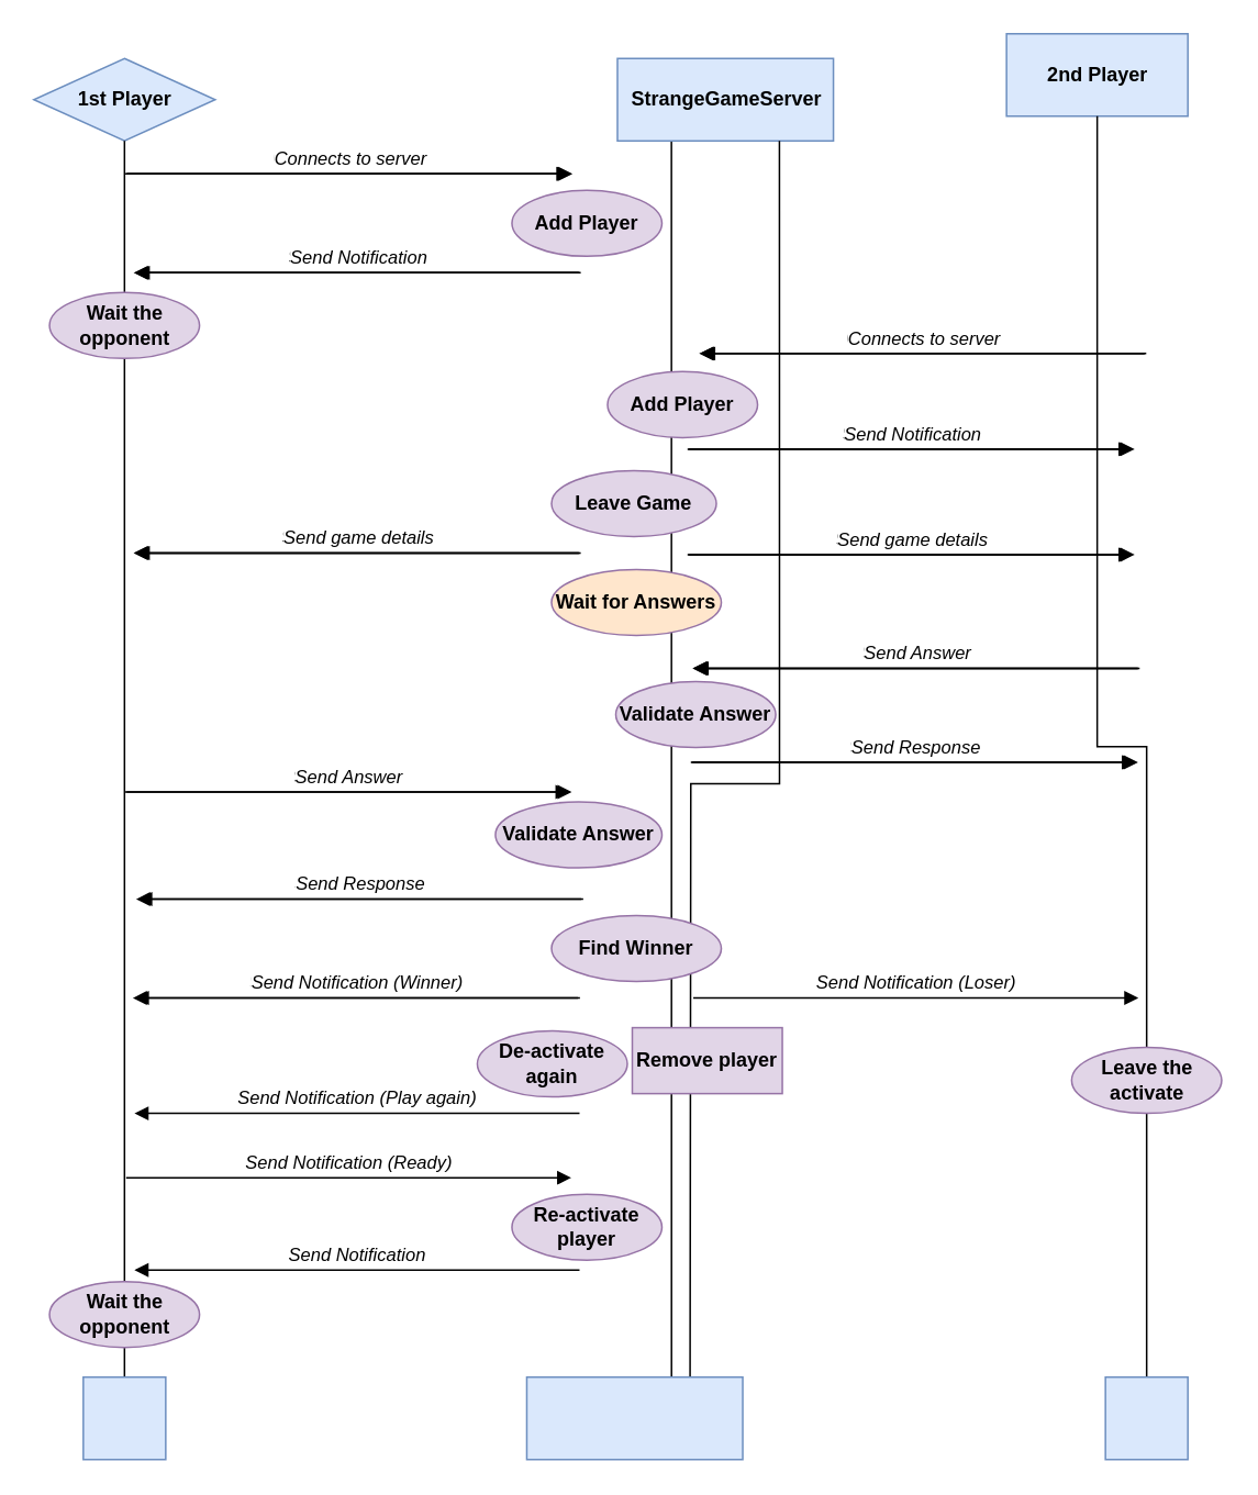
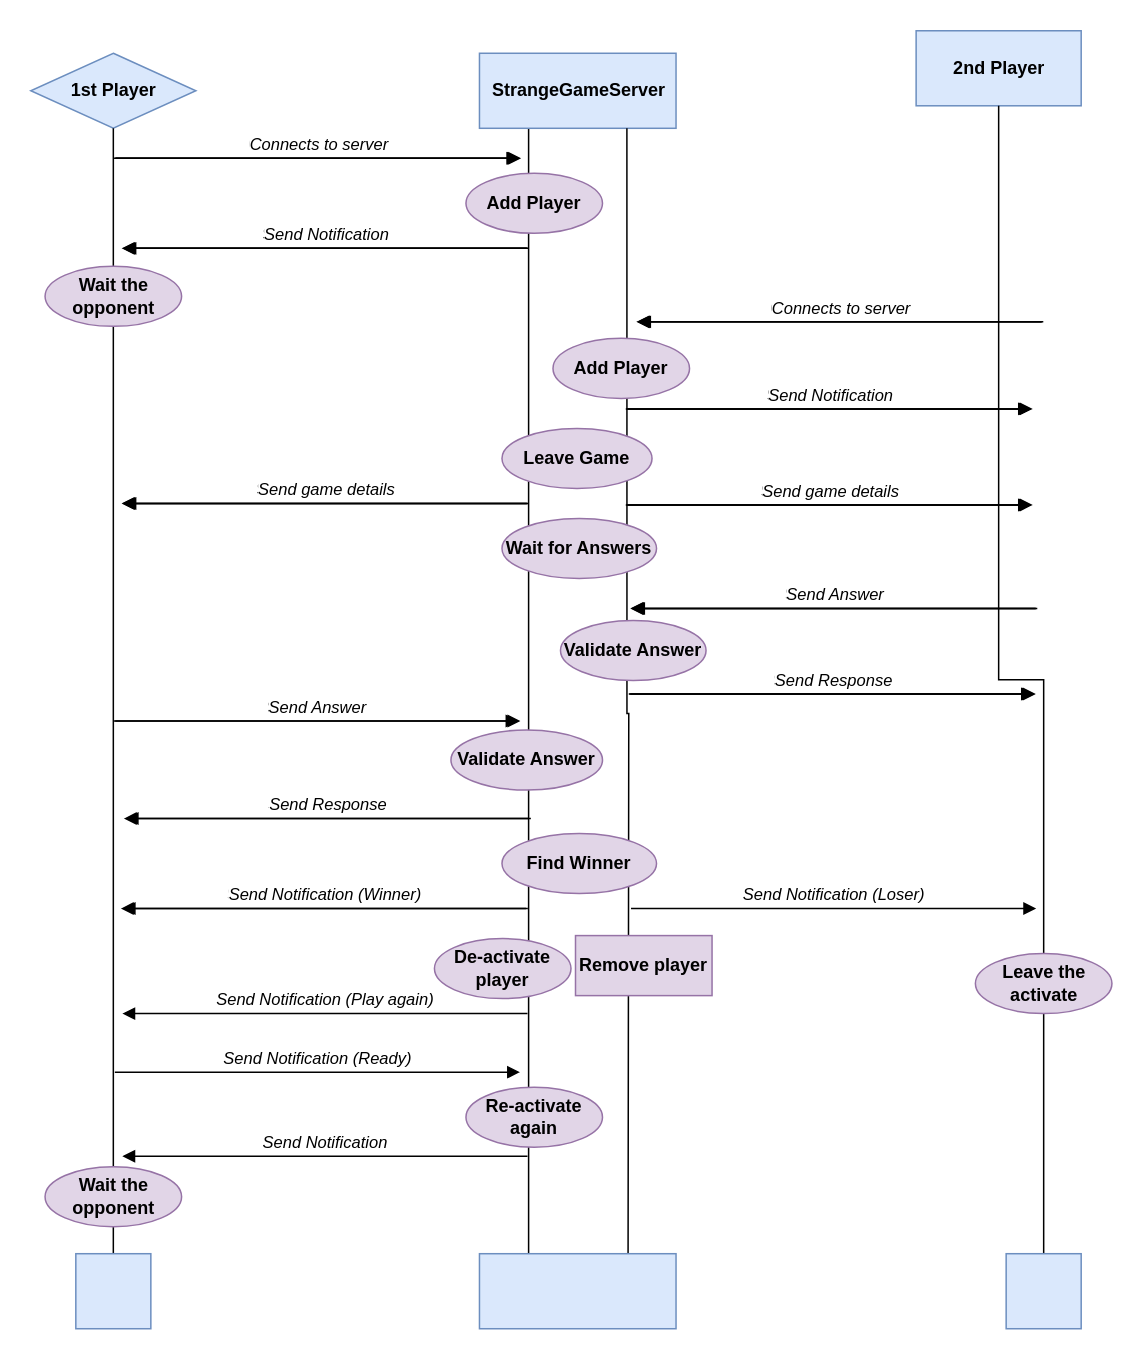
  <mxCell id="0" />
  <mxCell id="1" parent="0" />
  <mxCell id="2" style="edgeStyle=orthogonalEdgeStyle;rounded=0;orthogonalLoop=1;jettySize=auto;html=1;exitX=0.25;exitY=0;exitDx=0;exitDy=0;entryX=0.25;entryY=1;entryDx=0;entryDy=0;endArrow=none;endFill=0;" edge="1" parent="1" source="37" target="4"><mxGeometry relative="1" as="geometry"><mxPoint x="428" y="875" as="sourcePoint" /><mxPoint x="427.25" y="95" as="targetPoint" /><Array as="points"><mxPoint x="352" y="835" /></Array></mxGeometry></mxCell>
  <mxCell id="3" value="1st Player" style="rhombus;html=1;fillColor=#dae8fc;strokeColor=#6c8ebf;fontStyle=1;" vertex="1" parent="1"><mxGeometry x="20" y="35" width="110" height="50" as="geometry" /></mxCell>
- <mxCell id="4" value="StrangeGameServer" style="html=1;fillColor=#dae8fc;strokeColor=#6c8ebf;fontStyle=1" vertex="1" parent="1"><mxGeometry x="374" y="35" width="131" height="50" as="geometry" /></mxCell>
+ <mxCell id="4" value="StrangeGameServer" style="html=1;fillColor=#dae8fc;strokeColor=#6c8ebf;fontStyle=1" vertex="1" parent="1"><mxGeometry x="319" y="35" width="131" height="50" as="geometry" /></mxCell>
  <mxCell id="5" value="2nd Player" style="html=1;fillColor=#dae8fc;strokeColor=#6c8ebf;fontStyle=1" vertex="1" parent="1"><mxGeometry x="610" y="20" width="110" height="50" as="geometry" /></mxCell>
  <mxCell id="6" style="edgeStyle=orthogonalEdgeStyle;rounded=0;orthogonalLoop=1;jettySize=auto;html=1;exitX=0.5;exitY=0;exitDx=0;exitDy=0;entryX=0.5;entryY=1;entryDx=0;entryDy=0;endArrow=none;endFill=0;" edge="1" parent="1" source="7" target="3"><mxGeometry relative="1" as="geometry" /></mxCell>
  <mxCell id="7" value="" style="html=1;fillColor=#dae8fc;strokeColor=#6c8ebf;" vertex="1" parent="1"><mxGeometry x="50" y="835" width="50" height="50" as="geometry" /></mxCell>
  <mxCell id="8" style="edgeStyle=orthogonalEdgeStyle;rounded=0;orthogonalLoop=1;jettySize=auto;html=1;exitX=0.5;exitY=0;exitDx=0;exitDy=0;endArrow=none;endFill=0;" edge="1" parent="1" source="9" target="5"><mxGeometry relative="1" as="geometry" /></mxCell>
  <mxCell id="9" value="" style="html=1;fillColor=#dae8fc;strokeColor=#6c8ebf;" vertex="1" parent="1"><mxGeometry x="670" y="835" width="50" height="50" as="geometry" /></mxCell>
  <mxCell id="10" style="edgeStyle=orthogonalEdgeStyle;rounded=0;orthogonalLoop=1;jettySize=auto;html=1;exitX=0.75;exitY=0;exitDx=0;exitDy=0;entryX=0.75;entryY=1;entryDx=0;entryDy=0;endArrow=none;endFill=0;" edge="1" parent="1" target="4"><mxGeometry relative="1" as="geometry"><mxPoint x="418" y="865" as="sourcePoint" /></mxGeometry></mxCell>
  <mxCell id="11" value="Add Player" style="ellipse;whiteSpace=wrap;fillColor=#e1d5e7;strokeColor=#9673a6;fontStyle=1;html=1;" vertex="1" parent="1"><mxGeometry x="310" y="115" width="91" height="40" as="geometry" /></mxCell>
  <mxCell id="12" value="Connects to server" style="html=1;verticalAlign=bottom;endArrow=block;rounded=0;" edge="1" parent="1"><mxGeometry width="80" relative="1" as="geometry"><mxPoint x="76" y="105" as="sourcePoint" /><mxPoint x="346" y="105" as="targetPoint" /></mxGeometry></mxCell>
  <mxCell id="13" value="Leave Game" style="ellipse;whiteSpace=wrap;fillColor=#e1d5e7;strokeColor=#9673a6;fontStyle=1;html=1;" vertex="1" parent="1"><mxGeometry x="334" y="285" width="100" height="40" as="geometry" /></mxCell>
  <mxCell id="14" value="Send game details" style="html=1;verticalAlign=bottom;endArrow=block;rounded=0;" edge="1" parent="1"><mxGeometry width="80" relative="1" as="geometry"><mxPoint x="351" y="335" as="sourcePoint" /><mxPoint x="81" y="335" as="targetPoint" /></mxGeometry></mxCell>
  <mxCell id="15" value="Send Notification" style="html=1;verticalAlign=bottom;endArrow=block;rounded=0;" edge="1" parent="1"><mxGeometry width="80" relative="1" as="geometry"><mxPoint x="351" y="165" as="sourcePoint" /><mxPoint x="81" y="165" as="targetPoint" /></mxGeometry></mxCell>
  <mxCell id="16" value="Wait the opponent" style="ellipse;whiteSpace=wrap;fillColor=#e1d5e7;strokeColor=#9673a6;fontStyle=1;html=1;" vertex="1" parent="1"><mxGeometry x="29.5" y="177" width="91" height="40" as="geometry" /></mxCell>
  <mxCell id="17" value="Connects to server" style="html=1;verticalAlign=bottom;endArrow=block;rounded=0;" edge="1" parent="1"><mxGeometry width="80" relative="1" as="geometry"><mxPoint x="694" y="214" as="sourcePoint" /><mxPoint x="424" y="214" as="targetPoint" /></mxGeometry></mxCell>
  <mxCell id="18" value="Add Player" style="ellipse;whiteSpace=wrap;fillColor=#e1d5e7;strokeColor=#9673a6;fontStyle=1;html=1;" vertex="1" parent="1"><mxGeometry x="368" y="225" width="91" height="40" as="geometry" /></mxCell>
  <mxCell id="19" value="Send Notification" style="html=1;verticalAlign=bottom;endArrow=block;rounded=0;" edge="1" parent="1"><mxGeometry width="80" relative="1" as="geometry"><mxPoint x="417" y="272" as="sourcePoint" /><mxPoint x="687" y="272" as="targetPoint" /></mxGeometry></mxCell>
  <mxCell id="20" value="Send game details" style="html=1;verticalAlign=bottom;endArrow=block;rounded=0;" edge="1" parent="1"><mxGeometry width="80" relative="1" as="geometry"><mxPoint x="417" y="336" as="sourcePoint" /><mxPoint x="687" y="336" as="targetPoint" /></mxGeometry></mxCell>
- <mxCell id="21" value="Wait for Answers" style="ellipse;whiteSpace=wrap;fillColor=#ffe6cc;strokeColor=#9673a6;fontStyle=1;html=1;" vertex="1" parent="1"><mxGeometry x="334" y="345" width="103" height="40" as="geometry" /></mxCell>
+ <mxCell id="21" value="Wait for Answers" style="ellipse;whiteSpace=wrap;fillColor=#e1d5e7;strokeColor=#9673a6;fontStyle=1;html=1;" vertex="1" parent="1"><mxGeometry x="334" y="345" width="103" height="40" as="geometry" /></mxCell>
  <mxCell id="22" value="Send Answer" style="html=1;verticalAlign=bottom;endArrow=block;rounded=0;" edge="1" parent="1"><mxGeometry width="80" relative="1" as="geometry"><mxPoint x="690" y="405" as="sourcePoint" /><mxPoint x="420" y="405" as="targetPoint" /></mxGeometry></mxCell>
  <mxCell id="23" value="Validate Answer" style="ellipse;whiteSpace=wrap;fillColor=#e1d5e7;strokeColor=#9673a6;fontStyle=1;html=1;" vertex="1" parent="1"><mxGeometry x="373" y="413" width="97" height="40" as="geometry" /></mxCell>
  <mxCell id="24" value="Send Response" style="html=1;verticalAlign=bottom;endArrow=block;rounded=0;" edge="1" parent="1"><mxGeometry width="80" relative="1" as="geometry"><mxPoint x="419" y="462" as="sourcePoint" /><mxPoint x="689" y="462" as="targetPoint" /></mxGeometry></mxCell>
  <mxCell id="25" value="Send Answer" style="html=1;verticalAlign=bottom;endArrow=block;rounded=0;" edge="1" parent="1"><mxGeometry width="80" relative="1" as="geometry"><mxPoint x="75" y="480" as="sourcePoint" /><mxPoint x="345" y="480" as="targetPoint" /></mxGeometry></mxCell>
  <mxCell id="26" value="Validate Answer" style="ellipse;whiteSpace=wrap;fillColor=#e1d5e7;strokeColor=#9673a6;fontStyle=1;html=1;" vertex="1" parent="1"><mxGeometry x="300" y="486" width="101" height="40" as="geometry" /></mxCell>
  <mxCell id="27" value="Send Response" style="html=1;verticalAlign=bottom;endArrow=block;rounded=0;" edge="1" parent="1"><mxGeometry width="80" relative="1" as="geometry"><mxPoint x="352" y="545" as="sourcePoint" /><mxPoint x="82" y="545" as="targetPoint" /></mxGeometry></mxCell>
  <mxCell id="28" value="Find Winner" style="ellipse;whiteSpace=wrap;fillColor=#e1d5e7;strokeColor=#9673a6;fontStyle=1;html=1;" vertex="1" parent="1"><mxGeometry x="334" y="555" width="103" height="40" as="geometry" /></mxCell>
  <mxCell id="29" value="Send Notification (Winner)" style="html=1;verticalAlign=bottom;endArrow=block;rounded=0;" edge="1" parent="1"><mxGeometry width="80" relative="1" as="geometry"><mxPoint x="350" y="605" as="sourcePoint" /><mxPoint x="80" y="605" as="targetPoint" /></mxGeometry></mxCell>
  <mxCell id="30" value="Send Notification (Loser)" style="html=1;verticalAlign=bottom;endArrow=block;rounded=0;fontStyle=2" edge="1" parent="1"><mxGeometry width="80" relative="1" as="geometry"><mxPoint x="420" y="605" as="sourcePoint" /><mxPoint x="690" y="605" as="targetPoint" /></mxGeometry></mxCell>
  <mxCell id="31" value="Leave the activate" style="ellipse;whiteSpace=wrap;fillColor=#e1d5e7;strokeColor=#9673a6;fontStyle=1;html=1;" vertex="1" parent="1"><mxGeometry x="649.5" y="635" width="91" height="40" as="geometry" /></mxCell>
  <mxCell id="32" value="Wait the opponent" style="ellipse;whiteSpace=wrap;fillColor=#e1d5e7;strokeColor=#9673a6;fontStyle=1;html=1;" vertex="1" parent="1"><mxGeometry x="29.5" y="777" width="91" height="40" as="geometry" /></mxCell>
- <mxCell id="33" value="De-activate again" style="ellipse;whiteSpace=wrap;fillColor=#e1d5e7;strokeColor=#9673a6;fontStyle=1;html=1;" vertex="1" parent="1"><mxGeometry x="289" y="625" width="91" height="40" as="geometry" /></mxCell>
+ <mxCell id="33" value="De-activate player" style="ellipse;whiteSpace=wrap;fillColor=#e1d5e7;strokeColor=#9673a6;fontStyle=1;html=1;" vertex="1" parent="1"><mxGeometry x="289" y="625" width="91" height="40" as="geometry" /></mxCell>
  <mxCell id="34" value="Send Notification (Ready)" style="html=1;verticalAlign=bottom;endArrow=block;rounded=0;fontStyle=2" edge="1" parent="1"><mxGeometry width="80" relative="1" as="geometry"><mxPoint x="76" y="714" as="sourcePoint" /><mxPoint x="346" y="714" as="targetPoint" /></mxGeometry></mxCell>
- <mxCell id="35" value="Re-activate player" style="ellipse;whiteSpace=wrap;fillColor=#e1d5e7;strokeColor=#9673a6;fontStyle=1;html=1;" vertex="1" parent="1"><mxGeometry x="310" y="724" width="91" height="40" as="geometry" /></mxCell>
+ <mxCell id="35" value="Re-activate again" style="ellipse;whiteSpace=wrap;fillColor=#e1d5e7;strokeColor=#9673a6;fontStyle=1;html=1;" vertex="1" parent="1"><mxGeometry x="310" y="724" width="91" height="40" as="geometry" /></mxCell>
  <mxCell id="36" value="Send Notification" style="html=1;verticalAlign=bottom;endArrow=block;rounded=0;fontStyle=2" edge="1" parent="1"><mxGeometry width="80" relative="1" as="geometry"><mxPoint x="351" y="770" as="sourcePoint" /><mxPoint x="81" y="770" as="targetPoint" /></mxGeometry></mxCell>
  <mxCell id="37" value="" style="html=1;fillColor=#dae8fc;strokeColor=#6c8ebf;fontStyle=1;" vertex="1" parent="1"><mxGeometry x="319" y="835" width="131" height="50" as="geometry" /></mxCell>
  <mxCell id="38" value="Remove player" style="whiteSpace=wrap;fillColor=#e1d5e7;strokeColor=#9673a6;fontStyle=1;html=1;rounded=0;" vertex="1" parent="1"><mxGeometry x="383" y="623" width="91" height="40" as="geometry" /></mxCell>
  <mxCell id="39" value="Send Notification (Play again)" style="html=1;verticalAlign=bottom;endArrow=block;rounded=0;fontStyle=2" edge="1" parent="1"><mxGeometry width="80" relative="1" as="geometry"><mxPoint x="351" y="675" as="sourcePoint" /><mxPoint x="81" y="675" as="targetPoint" /></mxGeometry></mxCell>
  <mxCell id="40" value="Connects to server" style="html=1;verticalAlign=bottom;endArrow=block;rounded=0;" edge="1" parent="1"><mxGeometry width="80" relative="1" as="geometry"><mxPoint x="75.5" y="105" as="sourcePoint" /><mxPoint x="345.5" y="105" as="targetPoint" /></mxGeometry></mxCell>
  <mxCell id="41" value="Send Notification" style="html=1;verticalAlign=bottom;endArrow=block;rounded=0;" edge="1" parent="1"><mxGeometry width="80" relative="1" as="geometry"><mxPoint x="350.5" y="165" as="sourcePoint" /><mxPoint x="80.5" y="165" as="targetPoint" /></mxGeometry></mxCell>
  <mxCell id="42" value="Send game details" style="html=1;verticalAlign=bottom;endArrow=block;rounded=0;" edge="1" parent="1"><mxGeometry width="80" relative="1" as="geometry"><mxPoint x="350.5" y="335" as="sourcePoint" /><mxPoint x="80.5" y="335" as="targetPoint" /></mxGeometry></mxCell>
  <mxCell id="43" value="Connects to server" style="html=1;verticalAlign=bottom;endArrow=block;rounded=0;" edge="1" parent="1"><mxGeometry width="80" relative="1" as="geometry"><mxPoint x="693.5" y="214" as="sourcePoint" /><mxPoint x="423.5" y="214" as="targetPoint" /></mxGeometry></mxCell>
  <mxCell id="44" value="Send Notification" style="html=1;verticalAlign=bottom;endArrow=block;rounded=0;" edge="1" parent="1"><mxGeometry width="80" relative="1" as="geometry"><mxPoint x="416.5" y="272" as="sourcePoint" /><mxPoint x="686.5" y="272" as="targetPoint" /></mxGeometry></mxCell>
  <mxCell id="45" value="Send game details" style="html=1;verticalAlign=bottom;endArrow=block;rounded=0;" edge="1" parent="1"><mxGeometry width="80" relative="1" as="geometry"><mxPoint x="416.5" y="336" as="sourcePoint" /><mxPoint x="686.5" y="336" as="targetPoint" /></mxGeometry></mxCell>
  <mxCell id="46" value="Send Answer" style="html=1;verticalAlign=bottom;endArrow=block;rounded=0;" edge="1" parent="1"><mxGeometry width="80" relative="1" as="geometry"><mxPoint x="689.5" y="405" as="sourcePoint" /><mxPoint x="419.5" y="405" as="targetPoint" /></mxGeometry></mxCell>
  <mxCell id="47" value="Send Response" style="html=1;verticalAlign=bottom;endArrow=block;rounded=0;" edge="1" parent="1"><mxGeometry width="80" relative="1" as="geometry"><mxPoint x="418.5" y="462" as="sourcePoint" /><mxPoint x="688.5" y="462" as="targetPoint" /></mxGeometry></mxCell>
  <mxCell id="48" value="Connects to server" style="html=1;verticalAlign=bottom;endArrow=block;rounded=0;fontStyle=2" edge="1" parent="1"><mxGeometry width="80" relative="1" as="geometry"><mxPoint x="76.75" y="105" as="sourcePoint" /><mxPoint x="346.75" y="105" as="targetPoint" /></mxGeometry></mxCell>
  <mxCell id="49" value="Send Notification" style="html=1;verticalAlign=bottom;endArrow=block;rounded=0;fontStyle=2" edge="1" parent="1"><mxGeometry width="80" relative="1" as="geometry"><mxPoint x="351.75" y="165" as="sourcePoint" /><mxPoint x="81.75" y="165" as="targetPoint" /></mxGeometry></mxCell>
  <mxCell id="50" value="Send game details" style="html=1;verticalAlign=bottom;endArrow=block;rounded=0;fontStyle=2" edge="1" parent="1"><mxGeometry width="80" relative="1" as="geometry"><mxPoint x="351.75" y="335" as="sourcePoint" /><mxPoint x="81.75" y="335" as="targetPoint" /></mxGeometry></mxCell>
  <mxCell id="51" value="Connects to server" style="html=1;verticalAlign=bottom;endArrow=block;rounded=0;fontStyle=2" edge="1" parent="1"><mxGeometry width="80" relative="1" as="geometry"><mxPoint x="694.75" y="214" as="sourcePoint" /><mxPoint x="424.75" y="214" as="targetPoint" /></mxGeometry></mxCell>
  <mxCell id="52" value="Send Notification" style="html=1;verticalAlign=bottom;endArrow=block;rounded=0;fontStyle=2" edge="1" parent="1"><mxGeometry width="80" relative="1" as="geometry"><mxPoint x="417.75" y="272" as="sourcePoint" /><mxPoint x="687.75" y="272" as="targetPoint" /></mxGeometry></mxCell>
  <mxCell id="53" value="Send game details" style="html=1;verticalAlign=bottom;endArrow=block;rounded=0;fontStyle=2" edge="1" parent="1"><mxGeometry width="80" relative="1" as="geometry"><mxPoint x="417.75" y="336" as="sourcePoint" /><mxPoint x="687.75" y="336" as="targetPoint" /></mxGeometry></mxCell>
  <mxCell id="54" value="Send Answer" style="html=1;verticalAlign=bottom;endArrow=block;rounded=0;fontStyle=2" edge="1" parent="1"><mxGeometry width="80" relative="1" as="geometry"><mxPoint x="690.75" y="405" as="sourcePoint" /><mxPoint x="420.75" y="405" as="targetPoint" /></mxGeometry></mxCell>
  <mxCell id="55" value="Send Response" style="html=1;verticalAlign=bottom;endArrow=block;rounded=0;fontStyle=2" edge="1" parent="1"><mxGeometry width="80" relative="1" as="geometry"><mxPoint x="419.75" y="462" as="sourcePoint" /><mxPoint x="689.75" y="462" as="targetPoint" /></mxGeometry></mxCell>
  <mxCell id="56" value="Send Answer" style="html=1;verticalAlign=bottom;endArrow=block;rounded=0;fontStyle=2" edge="1" parent="1"><mxGeometry width="80" relative="1" as="geometry"><mxPoint x="76.25" y="480" as="sourcePoint" /><mxPoint x="346.25" y="480" as="targetPoint" /></mxGeometry></mxCell>
  <mxCell id="57" value="Send Response" style="html=1;verticalAlign=bottom;endArrow=block;rounded=0;fontStyle=2" edge="1" parent="1"><mxGeometry width="80" relative="1" as="geometry"><mxPoint x="353.25" y="545" as="sourcePoint" /><mxPoint x="83.25" y="545" as="targetPoint" /></mxGeometry></mxCell>
  <mxCell id="58" value="Send Notification (Winner)" style="html=1;verticalAlign=bottom;endArrow=block;rounded=0;fontStyle=2" edge="1" parent="1"><mxGeometry width="80" relative="1" as="geometry"><mxPoint x="351.25" y="605" as="sourcePoint" /><mxPoint x="81.25" y="605" as="targetPoint" /></mxGeometry></mxCell>
